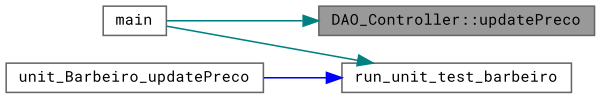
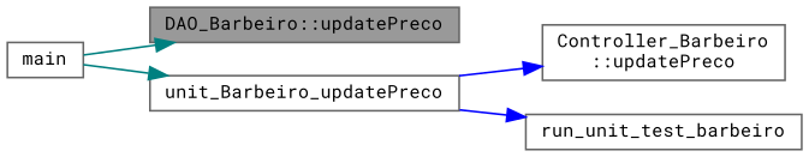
  digraph {
    fontname="Roboto Mono"
    rankdir=RL
    node [color=grey40 fillcolor=white fontname="Roboto Mono" fontsize=10 shape=box style=filled]
    edge [color=teal dir=back fontname="Roboto Mono" fontsize=10 labelfontname=Helvetica labelfontsize=10 style=solid]
-   n1 [color=gray40 fillcolor=grey60 fontcolor=black height=0.2 label="DAO_Controller::updatePreco" width=0.4]
+   n1 [color=gray40 fillcolor=grey60 fontcolor=black height=0.2 label="DAO_Barbeiro::updatePreco" width=0.4]
    n2 [height=0.2 label=main width=0.4]
+   n3 [height=0.2 label="Controller_Barbeiro\l::updatePreco" width=0.4]
    n4 [height=0.2 label=unit_Barbeiro_updatePreco width=0.4]
    n5 [height=0.2 label=run_unit_test_barbeiro width=0.4]
    n1 -> n2
-   n5 -> n2
+   n3 -> n4 [color=blue]
+   n4 -> n2
    n5 -> n4 [color=blue]
  }
